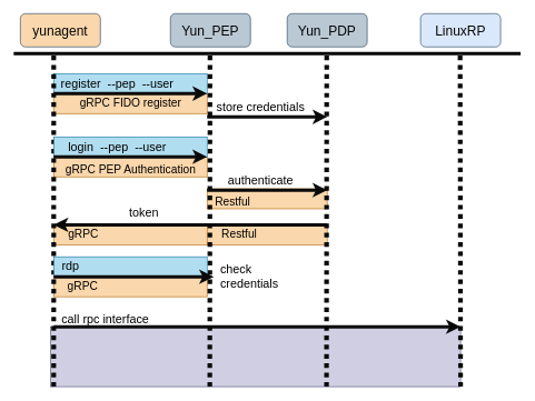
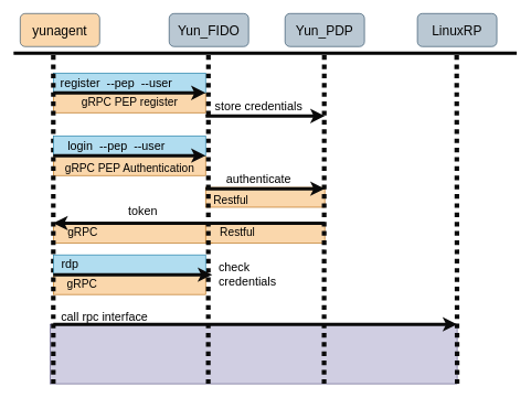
  <mxCell id="0" />
  <mxCell id="1" parent="0" />
  <mxCell id="2" value="" style="group" vertex="1" connectable="0" parent="1"><mxGeometry x="80" y="415" width="230" height="30" as="geometry" /></mxCell>
  <mxCell id="3" value="　" style="rounded=0;whiteSpace=wrap;html=1;fontSize=18;fillColor=#fad7ac;strokeColor=#b46504;align=left;" vertex="1" parent="2"><mxGeometry width="230" height="30" as="geometry" /></mxCell>
  <mxCell id="4" value="&lt;div style=&quot;&quot;&gt;&lt;span style=&quot;font-size: 17px; color: rgb(0, 0, 0); background-color: initial;&quot;&gt;gRPC&lt;/span&gt;&lt;/div&gt;" style="text;html=1;align=left;verticalAlign=middle;resizable=0;points=[];autosize=1;strokeColor=none;fillColor=none;" vertex="1" parent="2"><mxGeometry x="19.167" width="70" height="30" as="geometry" /></mxCell>
  <mxCell id="5" value="" style="group" vertex="1" connectable="0" parent="1"><mxGeometry x="80" y="337" width="240" height="30" as="geometry" /></mxCell>
  <mxCell id="6" value="　" style="rounded=0;whiteSpace=wrap;html=1;fontSize=18;fillColor=#fad7ac;strokeColor=#b46504;align=left;" parent="5" vertex="1"><mxGeometry width="240" height="30" as="geometry" /></mxCell>
  <mxCell id="7" value="&lt;div style=&quot;&quot;&gt;&lt;span style=&quot;font-size: 17px; color: rgb(0, 0, 0); background-color: initial;&quot;&gt;gRPC&lt;/span&gt;&lt;/div&gt;" style="text;html=1;align=left;verticalAlign=middle;resizable=0;points=[];autosize=1;strokeColor=none;fillColor=none;" parent="5" vertex="1"><mxGeometry x="20" width="70" height="30" as="geometry" /></mxCell>
  <mxCell id="8" value="　" style="rounded=0;whiteSpace=wrap;html=1;fontSize=18;fillColor=#d0cee2;strokeColor=#56517e;align=left;" parent="1" vertex="1"><mxGeometry x="75" y="490" width="615" height="90" as="geometry" /></mxCell>
  <mxCell id="9" value="　" style="rounded=0;whiteSpace=wrap;html=1;fontSize=18;fillColor=#fad7ac;strokeColor=#b46504;align=left;" parent="1" vertex="1"><mxGeometry x="310" y="337" width="180" height="30" as="geometry" /></mxCell>
  <mxCell id="10" value="　" style="rounded=0;whiteSpace=wrap;html=1;fontSize=18;fillColor=#fad7ac;strokeColor=#b46504;align=left;" parent="1" vertex="1"><mxGeometry x="310" y="283" width="180" height="30" as="geometry" /></mxCell>
  <mxCell id="11" value="　" style="rounded=0;whiteSpace=wrap;html=1;fontSize=18;fillColor=#fad7ac;strokeColor=#b46504;align=left;" parent="1" vertex="1"><mxGeometry x="80" y="235" width="230" height="30" as="geometry" /></mxCell>
  <mxCell id="12" value="　" style="rounded=0;whiteSpace=wrap;html=1;fontSize=18;fillColor=#fad7ac;strokeColor=#b46504;align=left;" parent="1" vertex="1"><mxGeometry x="80" y="140" width="230" height="30" as="geometry" /></mxCell>
  <mxCell id="13" value="　" style="rounded=0;whiteSpace=wrap;html=1;fontSize=18;fillColor=#b1ddf0;strokeColor=#10739e;align=left;" parent="1" vertex="1"><mxGeometry x="80" y="110" width="230" height="30" as="geometry" /></mxCell>
  <mxCell id="14" value="&lt;font style=&quot;font-size: 20px;&quot; color=&quot;#050505&quot;&gt;yunagent&lt;/font&gt;" style="rounded=1;whiteSpace=wrap;html=1;fillColor=#fad7ac;strokeColor=#23445d;" parent="1" vertex="1"><mxGeometry x="30" y="20" width="120" height="50" as="geometry" /></mxCell>
  <mxCell id="15" value="" style="endArrow=none;html=1;fontSize=16;strokeWidth=5;strokeColor=#030303;" parent="1" edge="1"><mxGeometry width="50" height="50" relative="1" as="geometry"><mxPoint x="20" y="80" as="sourcePoint" /><mxPoint x="780" y="80" as="targetPoint" /></mxGeometry></mxCell>
- <mxCell id="16" value="&lt;font style=&quot;font-size: 20px;&quot; color=&quot;#050505&quot;&gt;Yun_PEP&lt;/font&gt;" style="rounded=1;whiteSpace=wrap;html=1;fillColor=#bac8d3;strokeColor=#23445d;" parent="1" vertex="1"><mxGeometry x="255" y="20" width="120" height="50" as="geometry" /></mxCell>
+ <mxCell id="16" value="&lt;font style=&quot;font-size: 20px;&quot; color=&quot;#050505&quot;&gt;Yun_FIDO&lt;/font&gt;" style="rounded=1;whiteSpace=wrap;html=1;fillColor=#bac8d3;strokeColor=#23445d;" parent="1" vertex="1"><mxGeometry x="255" y="20" width="120" height="50" as="geometry" /></mxCell>
  <mxCell id="17" value="&lt;font style=&quot;font-size: 20px;&quot; color=&quot;#050505&quot;&gt;Yun_PDP&lt;/font&gt;" style="rounded=1;whiteSpace=wrap;html=1;fillColor=#bac8d3;strokeColor=#23445d;" parent="1" vertex="1"><mxGeometry x="430" y="20" width="120" height="50" as="geometry" /></mxCell>
- <mxCell id="18" value="&lt;font style=&quot;font-size: 20px;&quot; color=&quot;#050505&quot;&gt;LinuxRP&lt;/font&gt;" style="rounded=1;whiteSpace=wrap;html=1;fillColor=#dae8fc;strokeColor=#23445d;" parent="1" vertex="1"><mxGeometry x="630" y="20" width="120" height="50" as="geometry" /></mxCell>
+ <mxCell id="18" value="&lt;font style=&quot;font-size: 20px;&quot; color=&quot;#050505&quot;&gt;LinuxRP&lt;/font&gt;" style="rounded=1;whiteSpace=wrap;html=1;fillColor=#bac8d3;strokeColor=#23445d;" parent="1" vertex="1"><mxGeometry x="630" y="20" width="120" height="50" as="geometry" /></mxCell>
  <mxCell id="19" value="" style="endArrow=none;dashed=1;html=1;dashPattern=1 1;strokeWidth=7;fontSize=16;strokeColor=#0A0A0A;" parent="1" edge="1"><mxGeometry width="50" height="50" relative="1" as="geometry"><mxPoint x="80" y="580" as="sourcePoint" /><mxPoint x="80" y="80" as="targetPoint" /></mxGeometry></mxCell>
  <mxCell id="20" value="" style="endArrow=none;dashed=1;html=1;dashPattern=1 1;strokeWidth=7;fontSize=16;strokeColor=#0A0A0A;" parent="1" edge="1"><mxGeometry width="50" height="50" relative="1" as="geometry"><mxPoint x="314" y="580" as="sourcePoint" /><mxPoint x="314.29" y="80" as="targetPoint" /></mxGeometry></mxCell>
  <mxCell id="21" value="" style="endArrow=none;dashed=1;html=1;dashPattern=1 1;strokeWidth=7;fontSize=16;strokeColor=#0A0A0A;" parent="1" edge="1"><mxGeometry width="50" height="50" relative="1" as="geometry"><mxPoint x="489" y="580" as="sourcePoint" /><mxPoint x="489.29" y="80" as="targetPoint" /></mxGeometry></mxCell>
  <mxCell id="22" value="" style="endArrow=none;dashed=1;html=1;dashPattern=1 1;strokeWidth=7;fontSize=16;strokeColor=#0A0A0A;" parent="1" edge="1"><mxGeometry width="50" height="50" relative="1" as="geometry"><mxPoint x="690" y="580" as="sourcePoint" /><mxPoint x="689.29" y="80" as="targetPoint" /></mxGeometry></mxCell>
  <mxCell id="23" value="" style="endArrow=classic;html=1;strokeColor=#0A0A0A;strokeWidth=5;fontSize=20;fontColor=#050505;entryX=1;entryY=1;entryDx=0;entryDy=0;" parent="1" target="13" edge="1"><mxGeometry width="50" height="50" relative="1" as="geometry"><mxPoint x="80" y="140" as="sourcePoint" /><mxPoint x="300" y="140" as="targetPoint" /></mxGeometry></mxCell>
  <mxCell id="24" value="&lt;font style=&quot;&quot;&gt;&lt;font style=&quot;font-size: 18px;&quot; color=&quot;#000000&quot;&gt;register&amp;nbsp; --pep&amp;nbsp; --user&lt;/font&gt;&lt;br&gt;&lt;/font&gt;" style="text;html=1;align=center;verticalAlign=middle;resizable=0;points=[];autosize=1;strokeColor=none;fillColor=none;" parent="1" vertex="1"><mxGeometry x="80" y="105" width="190" height="40" as="geometry" /></mxCell>
- <mxCell id="25" value="&lt;font style=&quot;&quot;&gt;&lt;font style=&quot;font-size: 17px;&quot; color=&quot;#000000&quot;&gt;gRPC FIDO register&lt;/font&gt;&lt;br&gt;&lt;/font&gt;" style="text;html=1;align=center;verticalAlign=middle;resizable=0;points=[];autosize=1;strokeColor=none;fillColor=none;" parent="1" vertex="1"><mxGeometry x="105" y="140" width="180" height="30" as="geometry" /></mxCell>
+ <mxCell id="25" value="&lt;font style=&quot;&quot;&gt;&lt;font style=&quot;font-size: 17px;&quot; color=&quot;#000000&quot;&gt;gRPC PEP register&lt;/font&gt;&lt;br&gt;&lt;/font&gt;" style="text;html=1;align=center;verticalAlign=middle;resizable=0;points=[];autosize=1;strokeColor=none;fillColor=none;" parent="1" vertex="1"><mxGeometry x="105" y="140" width="180" height="30" as="geometry" /></mxCell>
  <mxCell id="26" value="" style="endArrow=classic;html=1;strokeColor=#0A0A0A;strokeWidth=5;fontSize=20;fontColor=#050505;" parent="1" edge="1"><mxGeometry width="50" height="50" relative="1" as="geometry"><mxPoint x="310" y="175" as="sourcePoint" /><mxPoint x="490" y="175" as="targetPoint" /></mxGeometry></mxCell>
  <mxCell id="27" value="&lt;div style=&quot;text-align: left;&quot;&gt;&lt;span style=&quot;font-size: 18px; color: rgb(0, 0, 0); background-color: initial;&quot;&gt;store credentials&lt;/span&gt;&lt;/div&gt;" style="text;html=1;align=center;verticalAlign=middle;resizable=0;points=[];autosize=1;strokeColor=none;fillColor=none;" parent="1" vertex="1"><mxGeometry x="310" y="140" width="160" height="40" as="geometry" /></mxCell>
  <mxCell id="28" value="　" style="rounded=0;whiteSpace=wrap;html=1;fontSize=18;fillColor=#b1ddf0;strokeColor=#10739e;align=left;" parent="1" vertex="1"><mxGeometry x="80" y="205" width="230" height="30" as="geometry" /></mxCell>
  <mxCell id="29" value="&lt;font style=&quot;&quot;&gt;&lt;font style=&quot;font-size: 18px;&quot; color=&quot;#000000&quot;&gt;login&amp;nbsp; --pep&amp;nbsp; --user&lt;/font&gt;&lt;br&gt;&lt;/font&gt;" style="text;html=1;align=center;verticalAlign=middle;resizable=0;points=[];autosize=1;strokeColor=none;fillColor=none;" parent="1" vertex="1"><mxGeometry x="90" y="200" width="170" height="40" as="geometry" /></mxCell>
  <mxCell id="30" value="&lt;font style=&quot;&quot;&gt;&lt;font style=&quot;font-size: 17px;&quot; color=&quot;#000000&quot;&gt;gRPC PEP Authentication&lt;/font&gt;&lt;br&gt;&lt;/font&gt;" style="text;html=1;align=center;verticalAlign=middle;resizable=0;points=[];autosize=1;strokeColor=none;fillColor=none;" parent="1" vertex="1"><mxGeometry x="80" y="240" width="230" height="30" as="geometry" /></mxCell>
  <mxCell id="31" value="" style="endArrow=classic;html=1;strokeColor=#0A0A0A;strokeWidth=5;fontSize=20;fontColor=#050505;entryX=1;entryY=1;entryDx=0;entryDy=0;" parent="1" edge="1"><mxGeometry width="50" height="50" relative="1" as="geometry"><mxPoint x="80" y="235" as="sourcePoint" /><mxPoint x="310" y="235" as="targetPoint" /></mxGeometry></mxCell>
  <mxCell id="32" value="" style="endArrow=classic;html=1;strokeColor=#0A0A0A;strokeWidth=5;fontSize=20;fontColor=#050505;" parent="1" edge="1"><mxGeometry width="50" height="50" relative="1" as="geometry"><mxPoint x="310" y="285" as="sourcePoint" /><mxPoint x="490" y="285" as="targetPoint" /></mxGeometry></mxCell>
  <mxCell id="33" value="&lt;div style=&quot;text-align: left;&quot;&gt;&lt;span style=&quot;font-size: 18px; color: rgb(0, 0, 0); background-color: initial;&quot;&gt;authenticate&lt;/span&gt;&lt;/div&gt;" style="text;html=1;align=center;verticalAlign=middle;resizable=0;points=[];autosize=1;strokeColor=none;fillColor=none;" parent="1" vertex="1"><mxGeometry x="330" y="250" width="120" height="40" as="geometry" /></mxCell>
  <mxCell id="34" value="" style="endArrow=classic;html=1;strokeColor=#0A0A0A;strokeWidth=5;fontSize=20;fontColor=#050505;" parent="1" edge="1"><mxGeometry width="50" height="50" relative="1" as="geometry"><mxPoint x="490" y="337" as="sourcePoint" /><mxPoint x="80" y="337" as="targetPoint" /></mxGeometry></mxCell>
  <mxCell id="35" value="&lt;div style=&quot;text-align: left;&quot;&gt;&lt;span style=&quot;font-size: 18px; color: rgb(0, 0, 0); background-color: initial;&quot;&gt;token&lt;/span&gt;&lt;/div&gt;" style="text;html=1;align=center;verticalAlign=middle;resizable=0;points=[];autosize=1;strokeColor=none;fillColor=none;" parent="1" vertex="1"><mxGeometry x="180" y="300" width="70" height="40" as="geometry" /></mxCell>
  <mxCell id="36" value="&lt;div style=&quot;&quot;&gt;&lt;span style=&quot;font-size: 17px; color: rgb(0, 0, 0); background-color: initial;&quot;&gt;Restful&lt;/span&gt;&lt;/div&gt;" style="text;html=1;align=left;verticalAlign=middle;resizable=0;points=[];autosize=1;strokeColor=none;fillColor=none;" parent="1" vertex="1"><mxGeometry x="320" y="289" width="80" height="30" as="geometry" /></mxCell>
  <mxCell id="37" value="&lt;div style=&quot;&quot;&gt;&lt;span style=&quot;font-size: 17px; color: rgb(0, 0, 0); background-color: initial;&quot;&gt;Restful&lt;/span&gt;&lt;/div&gt;" style="text;html=1;align=left;verticalAlign=middle;resizable=0;points=[];autosize=1;strokeColor=none;fillColor=none;" parent="1" vertex="1"><mxGeometry x="330" y="337" width="80" height="30" as="geometry" /></mxCell>
  <mxCell id="38" value="　" style="rounded=0;whiteSpace=wrap;html=1;fontSize=18;fillColor=#b1ddf0;strokeColor=#10739e;align=left;" parent="1" vertex="1"><mxGeometry x="80" y="385" width="230" height="30" as="geometry" /></mxCell>
  <mxCell id="39" value="&lt;font style=&quot;&quot;&gt;&lt;font color=&quot;#000000&quot;&gt;&lt;span style=&quot;font-size: 18px;&quot;&gt;rdp&lt;/span&gt;&lt;/font&gt;&lt;br&gt;&lt;/font&gt;" style="text;html=1;align=center;verticalAlign=middle;resizable=0;points=[];autosize=1;strokeColor=none;fillColor=none;" parent="1" vertex="1"><mxGeometry x="80" y="380" width="50" height="40" as="geometry" /></mxCell>
  <mxCell id="40" value="" style="endArrow=classic;html=1;strokeColor=#0A0A0A;strokeWidth=5;fontSize=20;fontColor=#050505;" parent="1" edge="1"><mxGeometry width="50" height="50" relative="1" as="geometry"><mxPoint x="80" y="415" as="sourcePoint" /><mxPoint x="320" y="415" as="targetPoint" /></mxGeometry></mxCell>
  <mxCell id="41" value="" style="endArrow=classic;html=1;strokeColor=#0A0A0A;strokeWidth=5;fontSize=20;fontColor=#050505;" parent="1" edge="1"><mxGeometry width="50" height="50" relative="1" as="geometry"><mxPoint x="80" y="490" as="sourcePoint" /><mxPoint x="690" y="490" as="targetPoint" /></mxGeometry></mxCell>
  <mxCell id="42" value="&lt;div style=&quot;&quot;&gt;&lt;span style=&quot;font-size: 18px; color: rgb(0, 0, 0); background-color: initial;&quot;&gt;check&amp;nbsp;&lt;/span&gt;&lt;/div&gt;&lt;span style=&quot;color: rgb(0, 0, 0); font-size: 18px;&quot;&gt;credentials&lt;/span&gt;" style="text;html=1;align=left;verticalAlign=middle;resizable=0;points=[];autosize=1;strokeColor=none;fillColor=none;" vertex="1" parent="1"><mxGeometry x="327.5" y="385" width="110" height="60" as="geometry" /></mxCell>
  <mxCell id="43" value="&lt;div style=&quot;&quot;&gt;&lt;font color=&quot;#000000&quot;&gt;&lt;span style=&quot;font-size: 18px;&quot;&gt;call rpc interface&lt;/span&gt;&lt;/font&gt;&lt;/div&gt;" style="text;html=1;align=left;verticalAlign=middle;resizable=0;points=[];autosize=1;strokeColor=none;fillColor=none;" vertex="1" parent="1"><mxGeometry x="90" y="460" width="150" height="40" as="geometry" /></mxCell>
